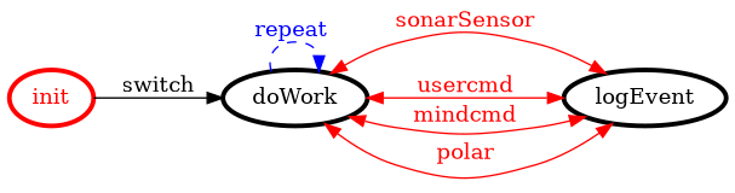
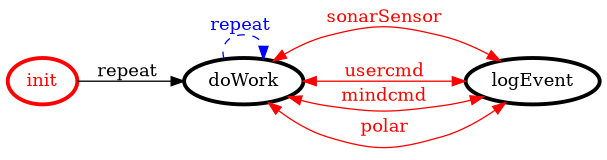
  digraph {
    rankdir=LR
    node [color=black fontcolor=black penwidth=3]
    edge [color=red fontcolor=red dir=both]
    init [color=red fontcolor=red]
    doWork
    logEvent
-   init -> doWork [color=black fontcolor=black label=switch dir=""]
+   init -> doWork [color=black fontcolor=black label="repeat " dir=""]
    doWork -> doWork [color=blue fontcolor=blue label="repeat " style=dashed dir=""]
    doWork -> logEvent [label=sonarSensor]
    doWork -> logEvent [label=usercmd]
    doWork -> logEvent [label=mindcmd]
    doWork -> logEvent [label=polar]
  }
